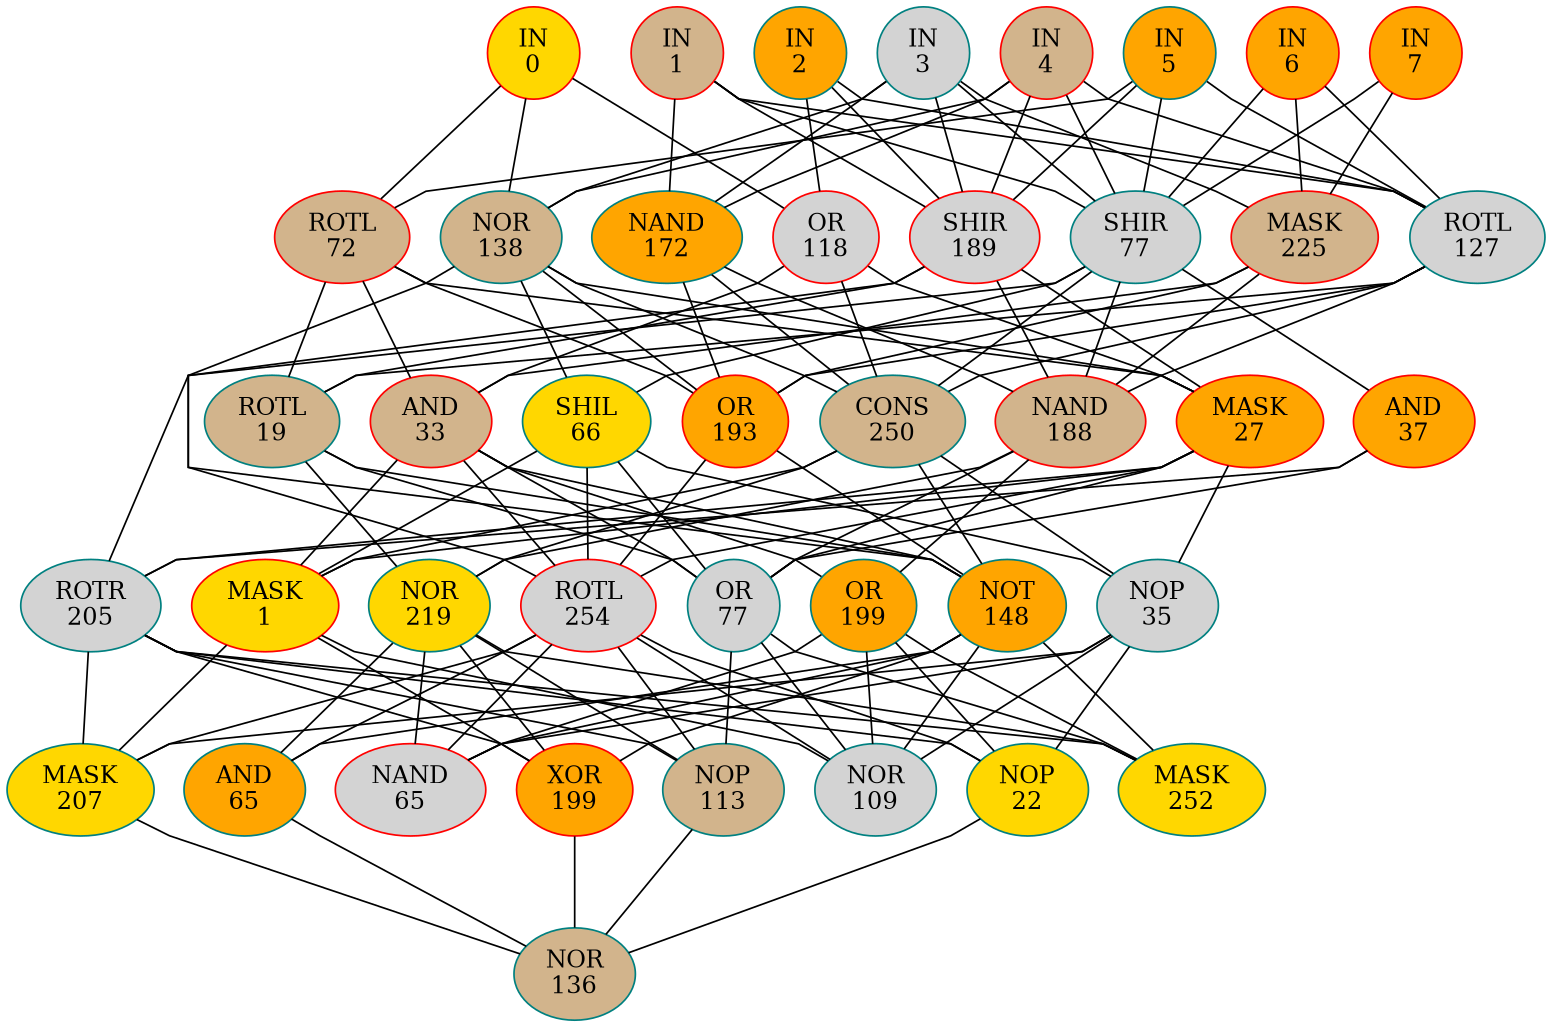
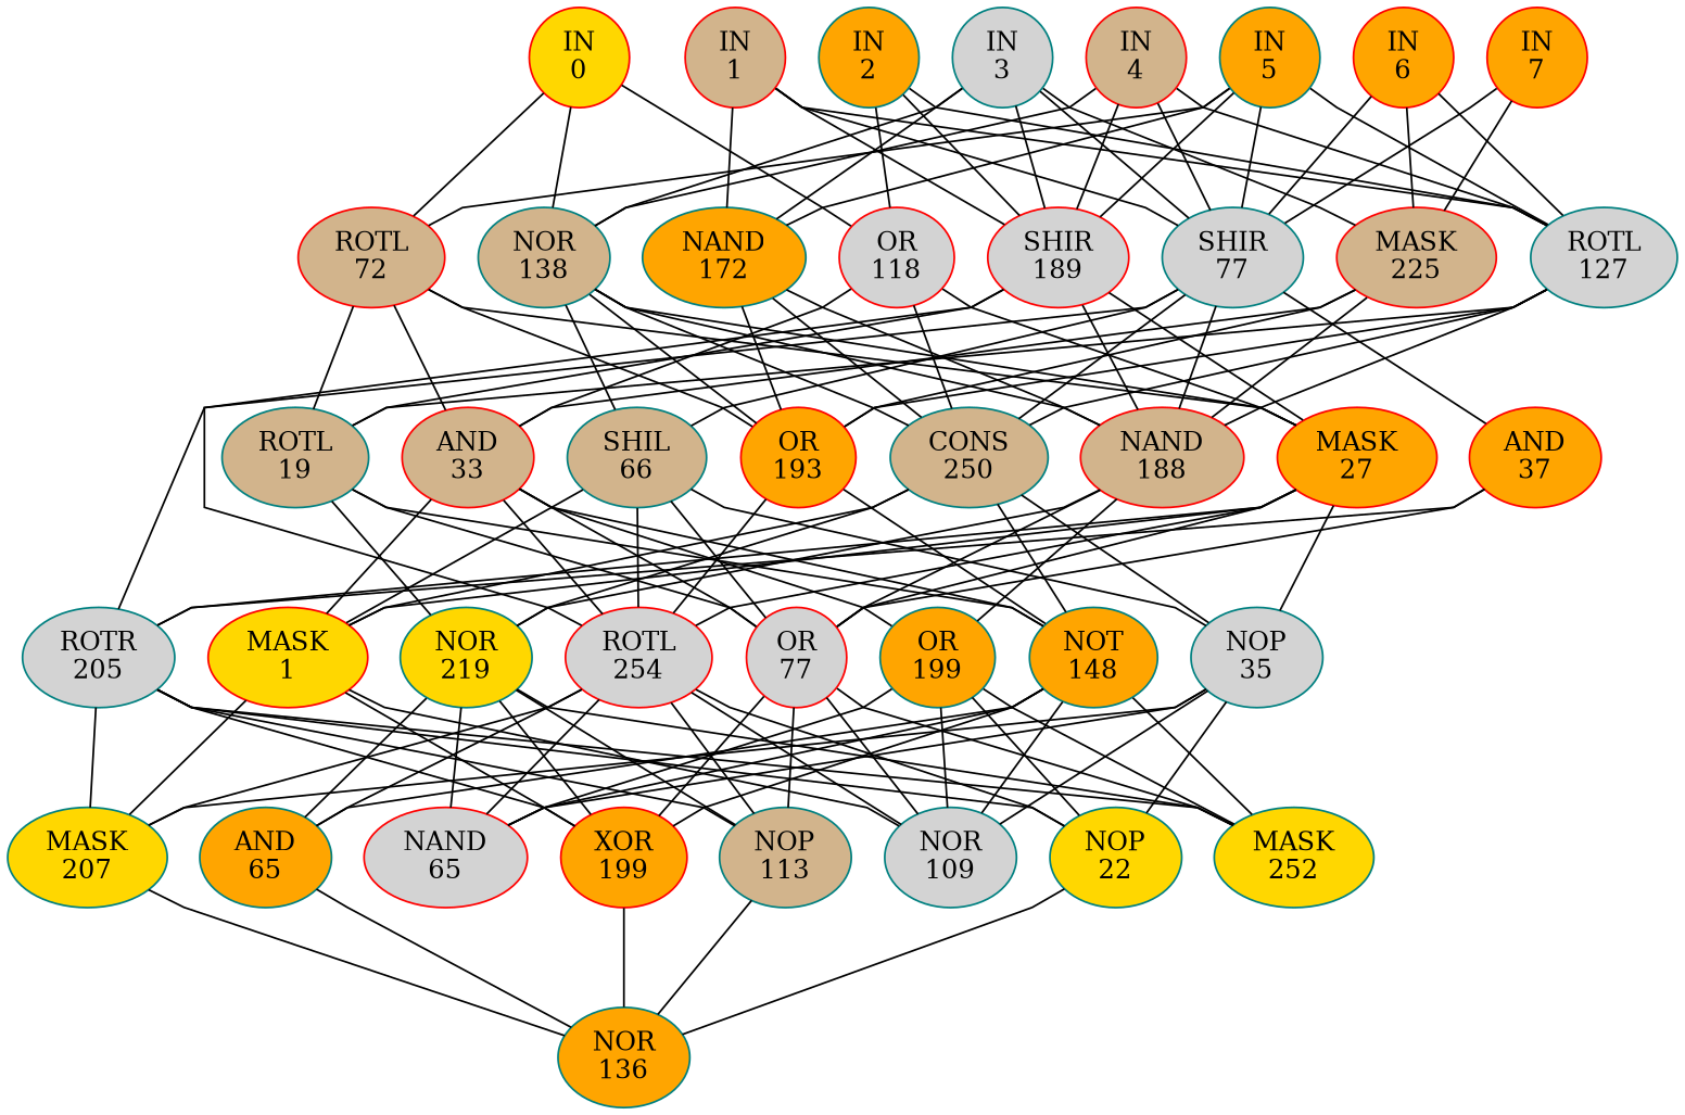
  graph {
    ordering=out
    rankdir=BT
    ranksep=0.75
    splines=polyline
    node [color=teal fillcolor=tan style=filled]
    edge [style=solid]
    n1 [color=red fillcolor=gold label="IN\n0"]
    n2 [color=red label="IN\n1"]
    n3 [fillcolor=orange label="IN\n2"]
    n4 [fillcolor=lightgrey label="IN\n3"]
    n5 [color=red label="IN\n4"]
    n6 [fillcolor=orange label="IN\n5"]
    n7 [color=red fillcolor=orange label="IN\n6"]
    n8 [color=red fillcolor=orange label="IN\n7"]
    n9 [color=red label="ROTL\n72"]
    n10 [label="NOR\n138"]
    n11 [fillcolor=orange label="NAND\n172"]
    n12 [color=red fillcolor=lightgrey label="OR\n118"]
    n13 [color=red fillcolor=lightgrey label="SHIR\n189"]
    n14 [fillcolor=lightgrey label="SHIR\n77"]
    n15 [color=red label="MASK\n225"]
    n16 [fillcolor=lightgrey label="ROTL\n127"]
    n17 [label="ROTL\n19"]
    n18 [color=red label="AND\n33"]
-   n19 [fillcolor=gold label="SHIL\n66"]
+   n19 [label="SHIL\n66"]
    n20 [color=red fillcolor=orange label="OR\n193"]
    n21 [label="CONS\n250"]
    n22 [color=red label="NAND\n188"]
    n23 [color=red fillcolor=orange label="MASK\n27"]
    n24 [color=red fillcolor=orange label="AND\n37"]
    n25 [fillcolor=lightgrey label="ROTR\n205"]
    n26 [color=red fillcolor=gold label="MASK\n1"]
    n27 [fillcolor=gold label="NOR\n219"]
    n28 [color=red fillcolor=lightgrey label="ROTL\n254"]
-   n29 [fillcolor=lightgrey label="OR\n77"]
+   n29 [color=red fillcolor=lightgrey label="OR\n77"]
    n30 [fillcolor=orange label="OR\n199"]
    n31 [fillcolor=orange label="NOT\n148"]
    n32 [fillcolor=lightgrey label="NOP\n35"]
    n33 [fillcolor=gold label="MASK\n207"]
    n34 [fillcolor=orange label="AND\n65"]
    n35 [color=red fillcolor=lightgrey label="NAND\n65"]
    n36 [color=red fillcolor=orange label="XOR\n199"]
    n37 [label="NOP\n113"]
    n38 [fillcolor=lightgrey label="NOR\n109"]
    n39 [fillcolor=gold label="NOP\n22"]
    n40 [fillcolor=gold label="MASK\n252"]
-   n41 [label="NOR\n136"]
+   n41 [fillcolor=orange label="NOR\n136"]
    subgraph sub_1 {
      rank=same
      n1
      n2
      n3
      n4
      n5
      n6
      n7
      n8
    }
    subgraph sub_2 {
      rank=same
      n9
      n10
      n11
      n12
      n13
      n14
      n15
      n16
    }
    subgraph sub_3 {
      rank=same
      n17
      n18
      n19
      n20
      n21
      n22
      n23
      n24
    }
    subgraph sub_4 {
      rank=same
      n25
      n26
      n27
      n28
      n29
      n30
      n31
      n32
    }
    subgraph sub_5 {
      rank=same
      n33
      n34
      n35
      n36
      n37
      n38
      n39
      n40
    }
    subgraph sub_6 {
      rank=same
      n41
    }
    n1 -- n2 [style=invis]
    n2 -- n3 [style=invis]
    n3 -- n4 [style=invis]
    n4 -- n5 [style=invis]
    n5 -- n6 [style=invis]
    n6 -- n7 [style=invis]
    n7 -- n8 [style=invis]
    n9 -- n1
    n9 -- n6
    n9 -- n10 [style=invis]
    n10 -- n1
    n10 -- n4
    n10 -- n5
    n10 -- n11 [style=invis]
    n11 -- n2
    n11 -- n4
-   n11 -- n5
+   n11 -- n6
    n11 -- n12 [style=invis]
    n12 -- n1
    n12 -- n3
    n12 -- n13 [style=invis]
    n13 -- n2
    n13 -- n3
    n13 -- n4
    n13 -- n5
    n13 -- n6
    n13 -- n14 [style=invis]
    n14 -- n2
    n14 -- n4
    n14 -- n5
    n14 -- n6
    n14 -- n7
    n14 -- n8
    n14 -- n15 [style=invis]
    n15 -- n4
    n15 -- n7
    n15 -- n8
    n15 -- n16 [style=invis]
    n16 -- n2
    n16 -- n3
    n16 -- n5
    n16 -- n6
    n16 -- n7
    n17 -- n9
    n17 -- n13
    n17 -- n16
    n17 -- n18 [style=invis]
    n18 -- n9
    n18 -- n12
    n18 -- n15
    n18 -- n19 [style=invis]
    n19 -- n10
    n19 -- n14
    n19 -- n20 [style=invis]
    n20 -- n9
    n20 -- n10
    n20 -- n11
    n20 -- n15
    n20 -- n16
    n20 -- n21 [style=invis]
    n21 -- n10
    n21 -- n11
    n21 -- n12
    n21 -- n14
    n21 -- n16
    n21 -- n22 [style=invis]
-   n31 -- n10
+   n22 -- n10
    n22 -- n11
    n22 -- n13
    n22 -- n14
    n22 -- n15
    n22 -- n16
    n22 -- n23 [style=invis]
    n23 -- n9
    n23 -- n10
    n23 -- n12
    n23 -- n13
    n23 -- n24 [style=invis]
    n24 -- n14
    n25 -- n14
    n25 -- n23
    n25 -- n24
    n25 -- n26 [style=invis]
    n26 -- n18
    n26 -- n19
    n26 -- n21
    n26 -- n23
    n26 -- n27 [style=invis]
    n27 -- n17
    n27 -- n21
    n27 -- n22
    n27 -- n28 [style=invis]
    n28 -- n13
    n28 -- n18
    n28 -- n19
    n28 -- n20
    n28 -- n23
    n28 -- n29 [style=invis]
    n29 -- n17
    n29 -- n18
    n29 -- n19
    n29 -- n22
    n29 -- n23
    n29 -- n24
    n29 -- n30 [style=invis]
    n30 -- n18
    n30 -- n22
    n30 -- n31 [style=invis]
    n31 -- n17
    n31 -- n18
    n31 -- n20
    n31 -- n21
    n31 -- n32 [style=invis]
    n32 -- n19
    n32 -- n21
    n32 -- n23
    n33 -- n25
    n33 -- n26
    n33 -- n28
    n33 -- n32
    n33 -- n34 [style=invis]
    n34 -- n27
    n34 -- n28
    n34 -- n31
    n34 -- n35 [style=invis]
    n35 -- n27
    n35 -- n28
    n35 -- n30
    n35 -- n31
    n35 -- n32
    n35 -- n36 [style=invis]
    n36 -- n25
    n36 -- n26
    n36 -- n27
+   n36 -- n29
    n36 -- n31
    n36 -- n37 [style=invis]
    n37 -- n25
    n37 -- n27
    n37 -- n28
    n37 -- n29
    n37 -- n38 [style=invis]
    n38 -- n26
    n38 -- n28
    n38 -- n29
    n38 -- n30
    n38 -- n31
    n38 -- n32
    n38 -- n39 [style=invis]
    n39 -- n25
    n39 -- n28
    n39 -- n30
    n39 -- n32
    n39 -- n40 [style=invis]
    n40 -- n25
    n40 -- n27
    n40 -- n29
    n40 -- n30
    n40 -- n31
    n41 -- n33
    n41 -- n34
    n41 -- n36
    n41 -- n37
    n41 -- n39
    n41 -- n41 [style=invis]
  }
